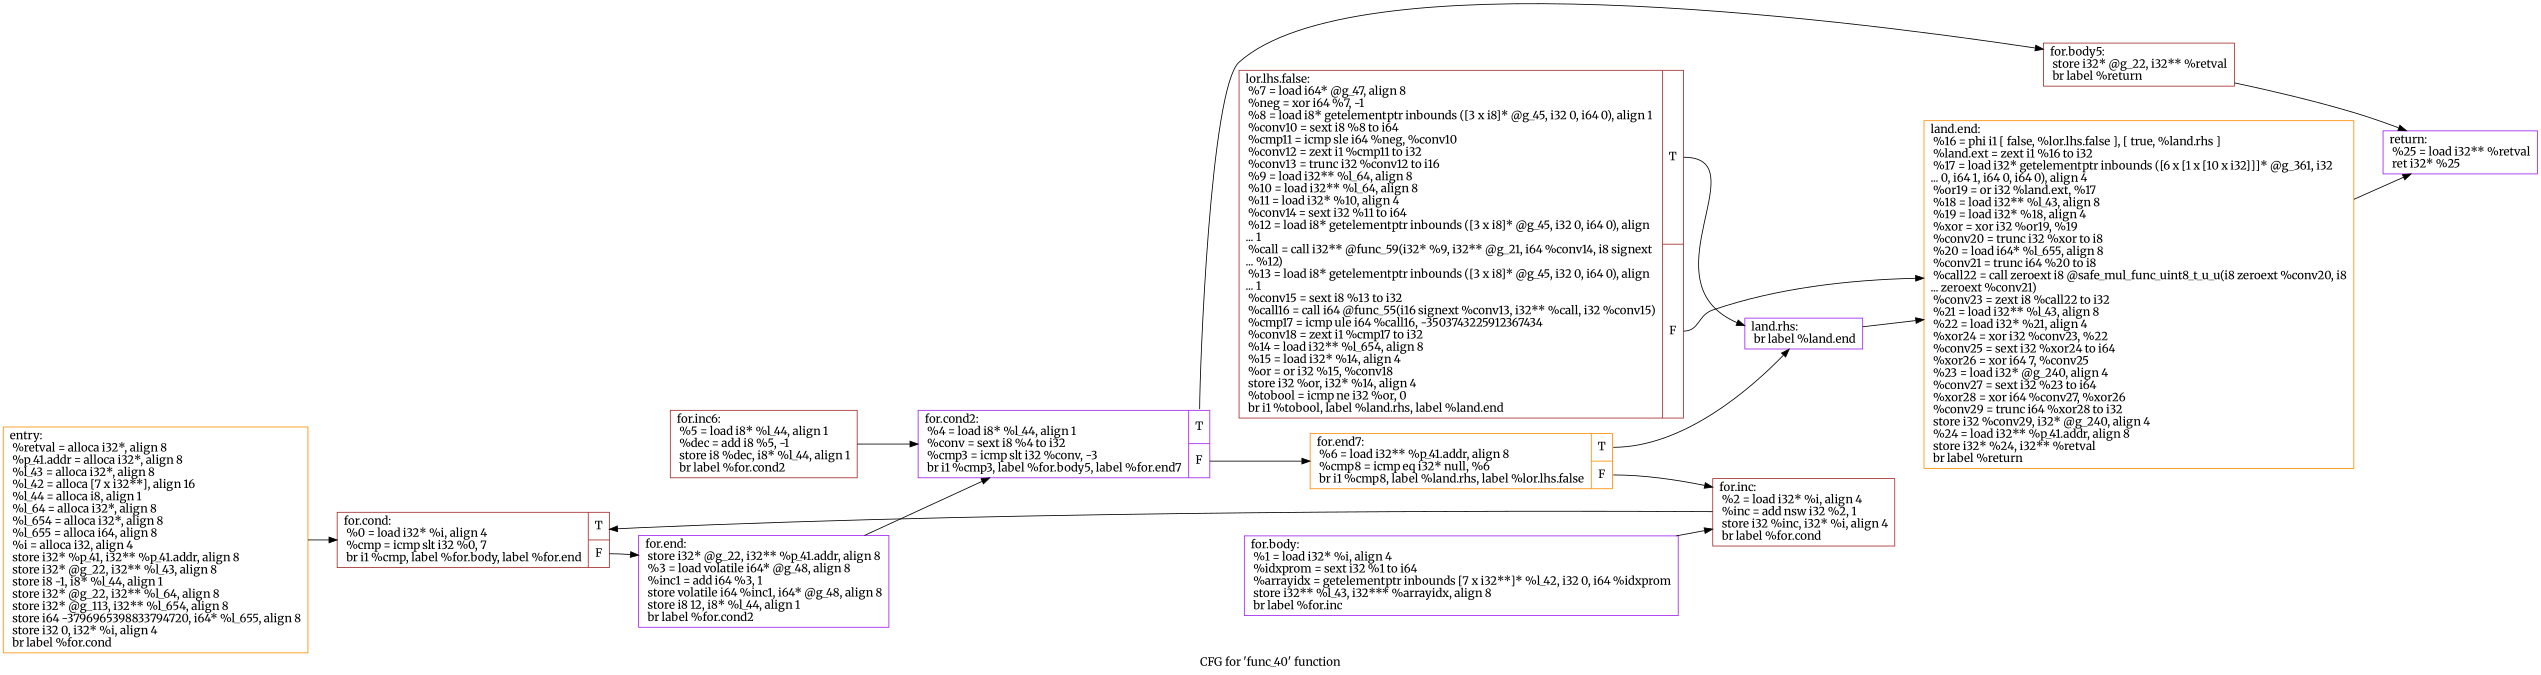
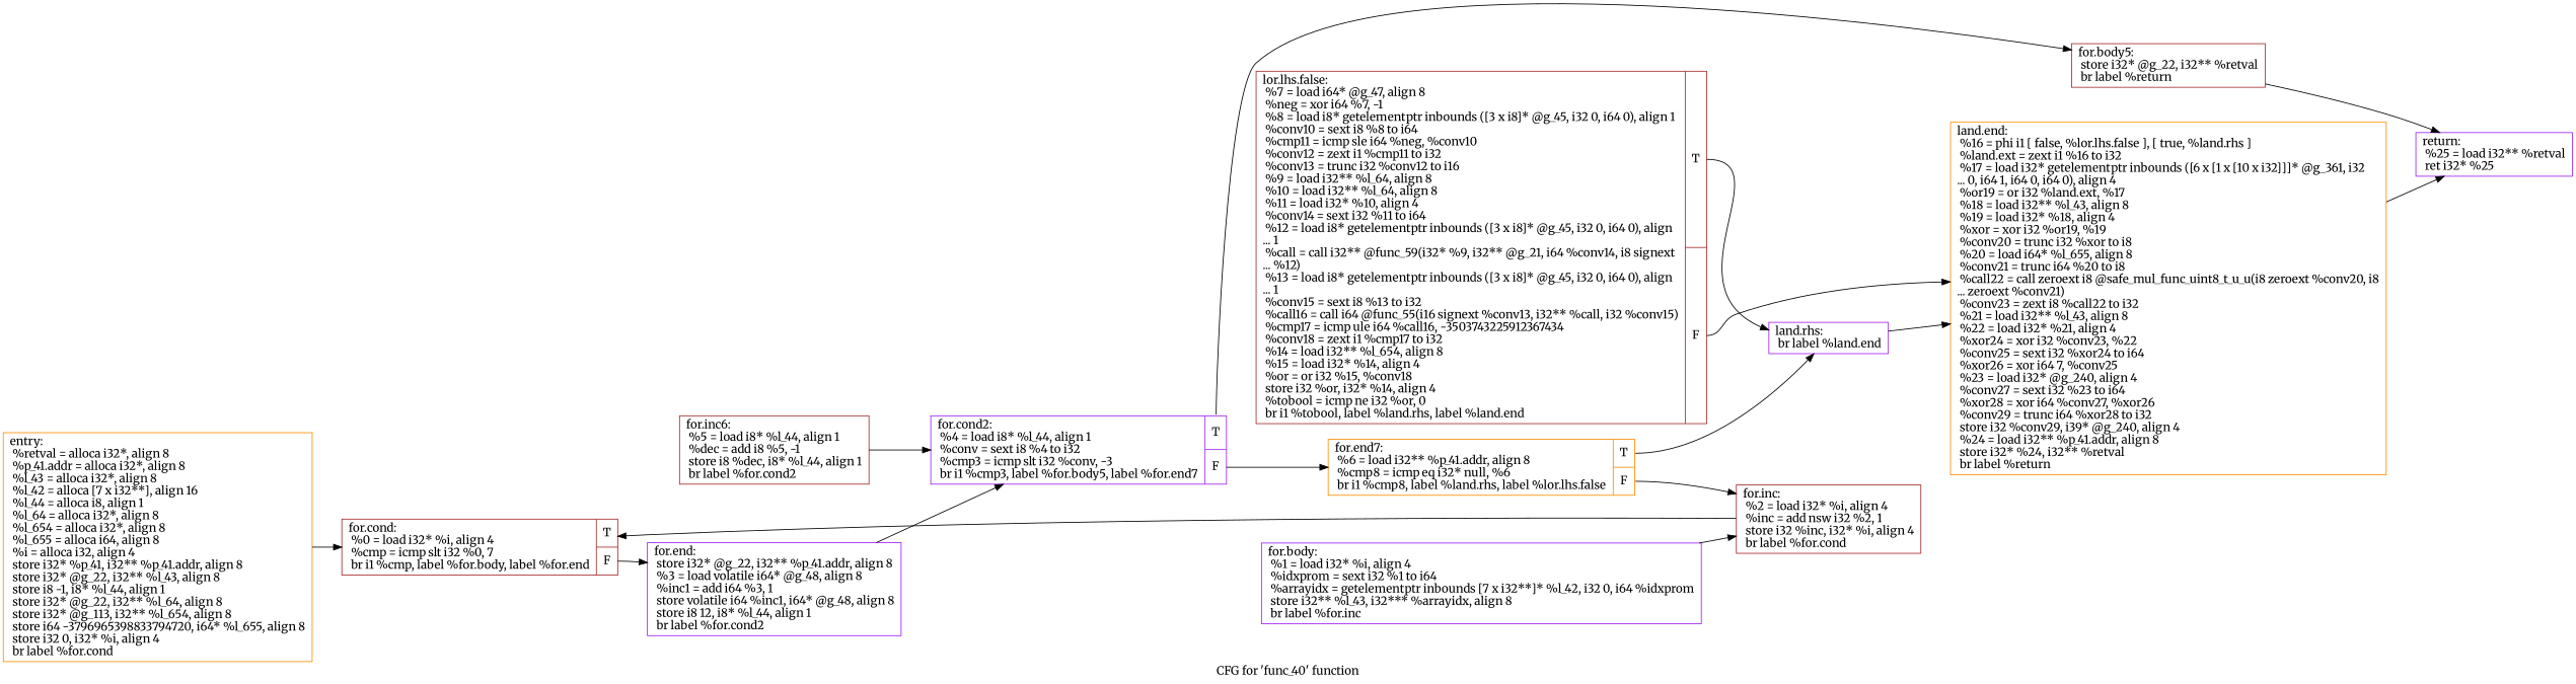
  digraph {
    fontname=Merriweather
    label="CFG for 'func_40' function"
    rankdir=LR
    node [color=brown fontname=Merriweather shape=record]
    edge [fontname=Merriweather]
    n1 [color=darkorange label="{entry:\l  %retval = alloca i32*, align 8\l  %p_41.addr = alloca i32*, align 8\l  %l_43 = alloca i32*, align 8\l  %l_42 = alloca [7 x i32**], align 16\l  %l_44 = alloca i8, align 1\l  %l_64 = alloca i32*, align 8\l  %l_654 = alloca i32*, align 8\l  %l_655 = alloca i64, align 8\l  %i = alloca i32, align 4\l  store i32* %p_41, i32** %p_41.addr, align 8\l  store i32* @g_22, i32** %l_43, align 8\l  store i8 -1, i8* %l_44, align 1\l  store i32* @g_22, i32** %l_64, align 8\l  store i32* @g_113, i32** %l_654, align 8\l  store i64 -3796965398833794720, i64* %l_655, align 8\l  store i32 0, i32* %i, align 4\l  br label %for.cond\l}"]
    n2 [label="{for.cond:                                         \l  %0 = load i32* %i, align 4\l  %cmp = icmp slt i32 %0, 7\l  br i1 %cmp, label %for.body, label %for.end\l|{<s0>T|<s1>F}}"]
    n3 [color=purple label="{for.end:                                          \l  store i32* @g_22, i32** %p_41.addr, align 8\l  %3 = load volatile i64* @g_48, align 8\l  %inc1 = add i64 %3, 1\l  store volatile i64 %inc1, i64* @g_48, align 8\l  store i8 12, i8* %l_44, align 1\l  br label %for.cond2\l}"]
    n4 [color=purple label="{for.body:                                         \l  %1 = load i32* %i, align 4\l  %idxprom = sext i32 %1 to i64\l  %arrayidx = getelementptr inbounds [7 x i32**]* %l_42, i32 0, i64 %idxprom\l  store i32** %l_43, i32*** %arrayidx, align 8\l  br label %for.inc\l}"]
    n5 [label="{for.inc:                                          \l  %2 = load i32* %i, align 4\l  %inc = add nsw i32 %2, 1\l  store i32 %inc, i32* %i, align 4\l  br label %for.cond\l}"]
    n6 [color=purple label="{for.cond2:                                        \l  %4 = load i8* %l_44, align 1\l  %conv = sext i8 %4 to i32\l  %cmp3 = icmp slt i32 %conv, -3\l  br i1 %cmp3, label %for.body5, label %for.end7\l|{<s0>T|<s1>F}}"]
    n7 [label="{for.body5:                                        \l  store i32* @g_22, i32** %retval\l  br label %return\l}"]
    n8 [color=darkorange label="{for.end7:                                         \l  %6 = load i32** %p_41.addr, align 8\l  %cmp8 = icmp eq i32* null, %6\l  br i1 %cmp8, label %land.rhs, label %lor.lhs.false\l|{<s0>T|<s1>F}}"]
    n9 [color=purple label="{return:                                           \l  %25 = load i32** %retval\l  ret i32* %25\l}"]
    n10 [color=purple label="{land.rhs:                                         \l  br label %land.end\l}"]
-   n11 [color=darkorange label="{land.end:                                         \l  %16 = phi i1 [ false, %lor.lhs.false ], [ true, %land.rhs ]\l  %land.ext = zext i1 %16 to i32\l  %17 = load i32* getelementptr inbounds ([6 x [1 x [10 x i32]]]* @g_361, i32\l... 0, i64 1, i64 0, i64 0), align 4\l  %or19 = or i32 %land.ext, %17\l  %18 = load i32** %l_43, align 8\l  %19 = load i32* %18, align 4\l  %xor = xor i32 %or19, %19\l  %conv20 = trunc i32 %xor to i8\l  %20 = load i64* %l_655, align 8\l  %conv21 = trunc i64 %20 to i8\l  %call22 = call zeroext i8 @safe_mul_func_uint8_t_u_u(i8 zeroext %conv20, i8\l... zeroext %conv21)\l  %conv23 = zext i8 %call22 to i32\l  %21 = load i32** %l_43, align 8\l  %22 = load i32* %21, align 4\l  %xor24 = xor i32 %conv23, %22\l  %conv25 = sext i32 %xor24 to i64\l  %xor26 = xor i64 7, %conv25\l  %23 = load i32* @g_240, align 4\l  %conv27 = sext i32 %23 to i64\l  %xor28 = xor i64 %conv27, %xor26\l  %conv29 = trunc i64 %xor28 to i32\l  store i32 %conv29, i32* @g_240, align 4\l  %24 = load i32** %p_41.addr, align 8\l  store i32* %24, i32** %retval\l  br label %return\l}"]
+   n11 [color=darkorange label="{land.end:                                         \l  %16 = phi i1 [ false, %lor.lhs.false ], [ true, %land.rhs ]\l  %land.ext = zext i1 %16 to i32\l  %17 = load i32* getelementptr inbounds ([6 x [1 x [10 x i32]]]* @g_361, i32\l... 0, i64 1, i64 0, i64 0), align 4\l  %or19 = or i32 %land.ext, %17\l  %18 = load i32** %l_43, align 8\l  %19 = load i32* %18, align 4\l  %xor = xor i32 %or19, %19\l  %conv20 = trunc i32 %xor to i8\l  %20 = load i64* %l_655, align 8\l  %conv21 = trunc i64 %20 to i8\l  %call22 = call zeroext i8 @safe_mul_func_uint8_t_u_u(i8 zeroext %conv20, i8\l... zeroext %conv21)\l  %conv23 = zext i8 %call22 to i32\l  %21 = load i32** %l_43, align 8\l  %22 = load i32* %21, align 4\l  %xor24 = xor i32 %conv23, %22\l  %conv25 = sext i32 %xor24 to i64\l  %xor26 = xor i64 7, %conv25\l  %23 = load i32* @g_240, align 4\l  %conv27 = sext i32 %23 to i64\l  %xor28 = xor i64 %conv27, %xor26\l  %conv29 = trunc i64 %xor28 to i32\l  store i32 %conv29, i39* @g_240, align 4\l  %24 = load i32** %p_41.addr, align 8\l  store i32* %24, i32** %retval\l  br label %return\l}"]
    n12 [label="{lor.lhs.false:                                    \l  %7 = load i64* @g_47, align 8\l  %neg = xor i64 %7, -1\l  %8 = load i8* getelementptr inbounds ([3 x i8]* @g_45, i32 0, i64 0), align 1\l  %conv10 = sext i8 %8 to i64\l  %cmp11 = icmp sle i64 %neg, %conv10\l  %conv12 = zext i1 %cmp11 to i32\l  %conv13 = trunc i32 %conv12 to i16\l  %9 = load i32** %l_64, align 8\l  %10 = load i32** %l_64, align 8\l  %11 = load i32* %10, align 4\l  %conv14 = sext i32 %11 to i64\l  %12 = load i8* getelementptr inbounds ([3 x i8]* @g_45, i32 0, i64 0), align\l... 1\l  %call = call i32** @func_59(i32* %9, i32** @g_21, i64 %conv14, i8 signext\l... %12)\l  %13 = load i8* getelementptr inbounds ([3 x i8]* @g_45, i32 0, i64 0), align\l... 1\l  %conv15 = sext i8 %13 to i32\l  %call16 = call i64 @func_55(i16 signext %conv13, i32** %call, i32 %conv15)\l  %cmp17 = icmp ule i64 %call16, -3503743225912367434\l  %conv18 = zext i1 %cmp17 to i32\l  %14 = load i32** %l_654, align 8\l  %15 = load i32* %14, align 4\l  %or = or i32 %15, %conv18\l  store i32 %or, i32* %14, align 4\l  %tobool = icmp ne i32 %or, 0\l  br i1 %tobool, label %land.rhs, label %land.end\l|{<s0>T|<s1>F}}"]
    n13 [label="{for.inc6:                                         \l  %5 = load i8* %l_44, align 1\l  %dec = add i8 %5, -1\l  store i8 %dec, i8* %l_44, align 1\l  br label %for.cond2\l}"]
    n1 -> n2
    n2 -> n3 [tailport=s1]
    n3 -> n6
    n4 -> n5
    n5 -> n2
    n6 -> n7 [tailport=s0]
    n6 -> n8 [tailport=s1]
    n7 -> n9
    n8 -> n5 [tailport=s1]
    n8 -> n10 [tailport=s0]
    n10 -> n11
    n11 -> n9
    n12 -> n10 [tailport=s0]
    n12 -> n11 [tailport=s1]
    n13 -> n6
  }
